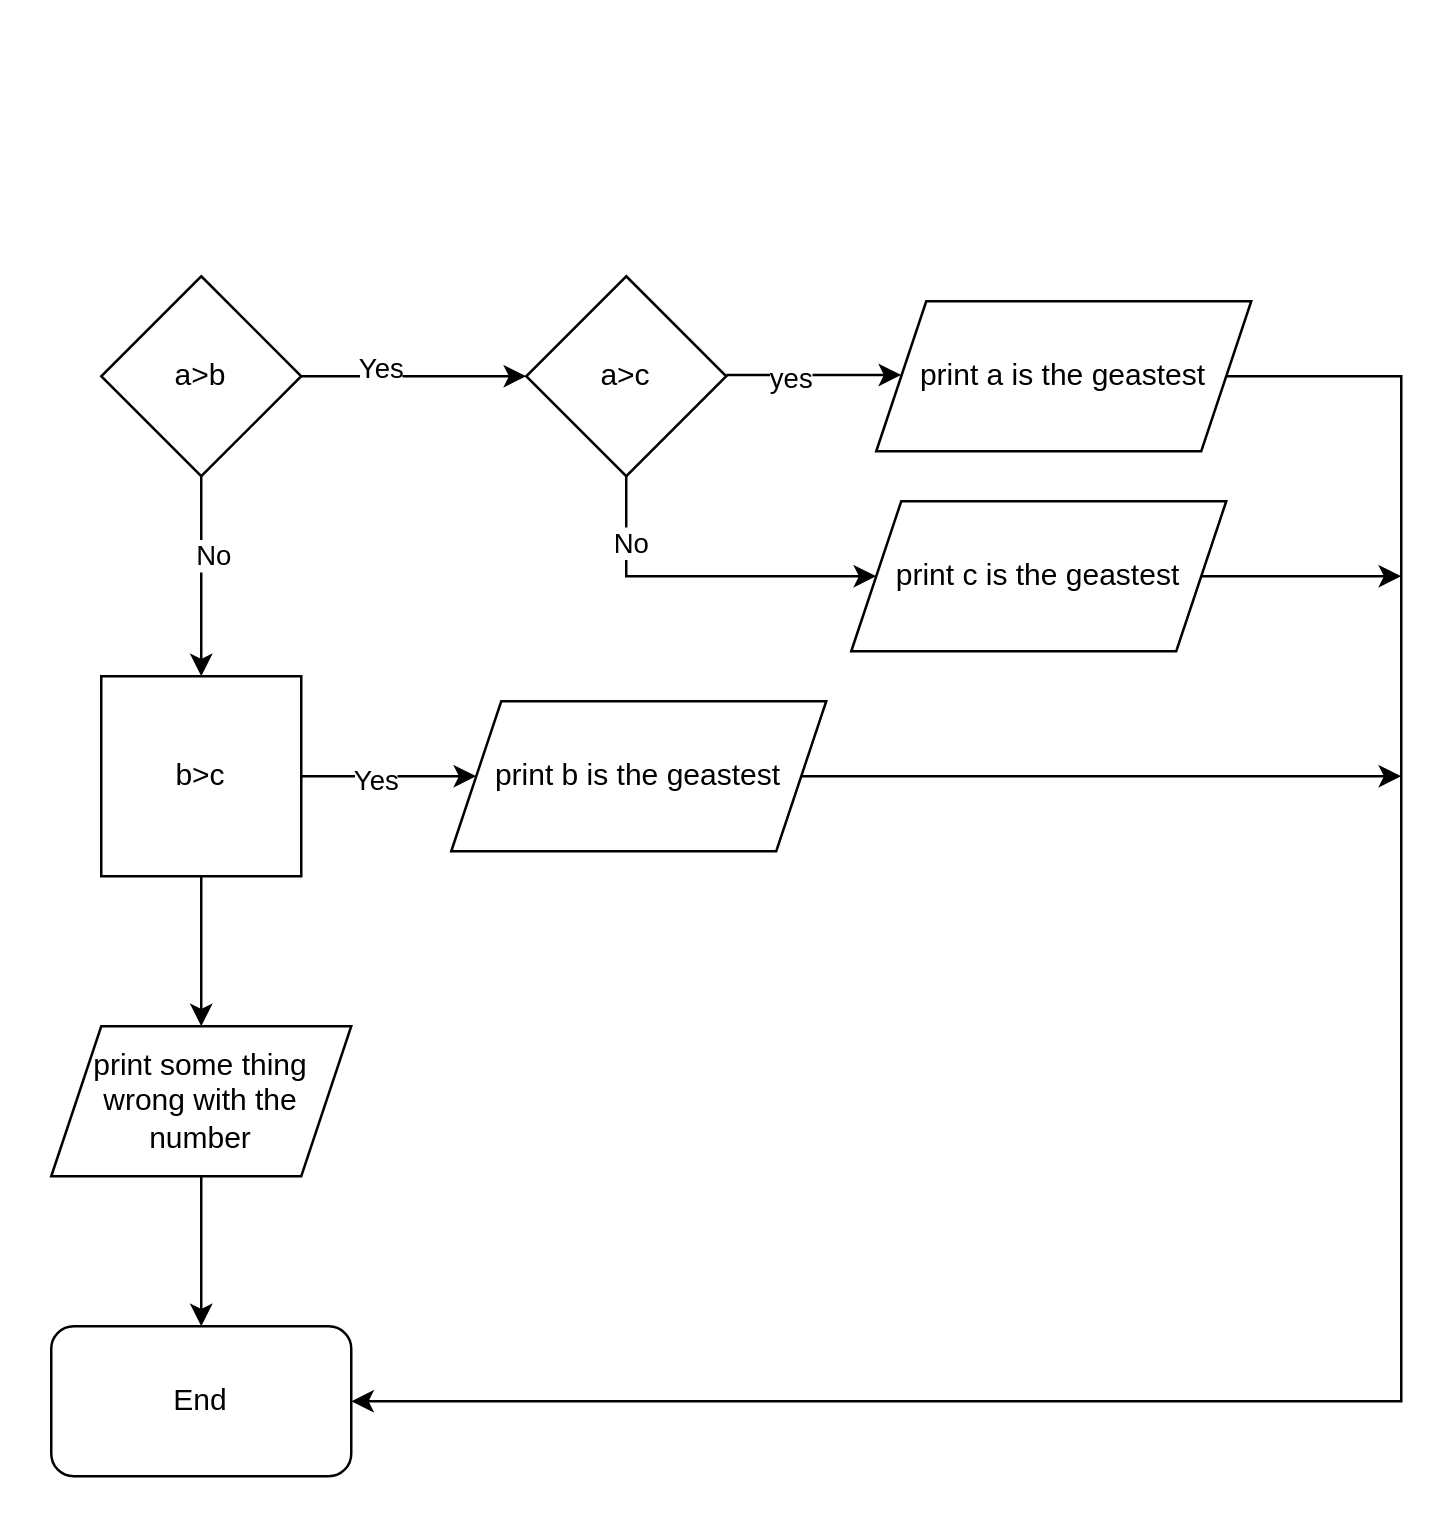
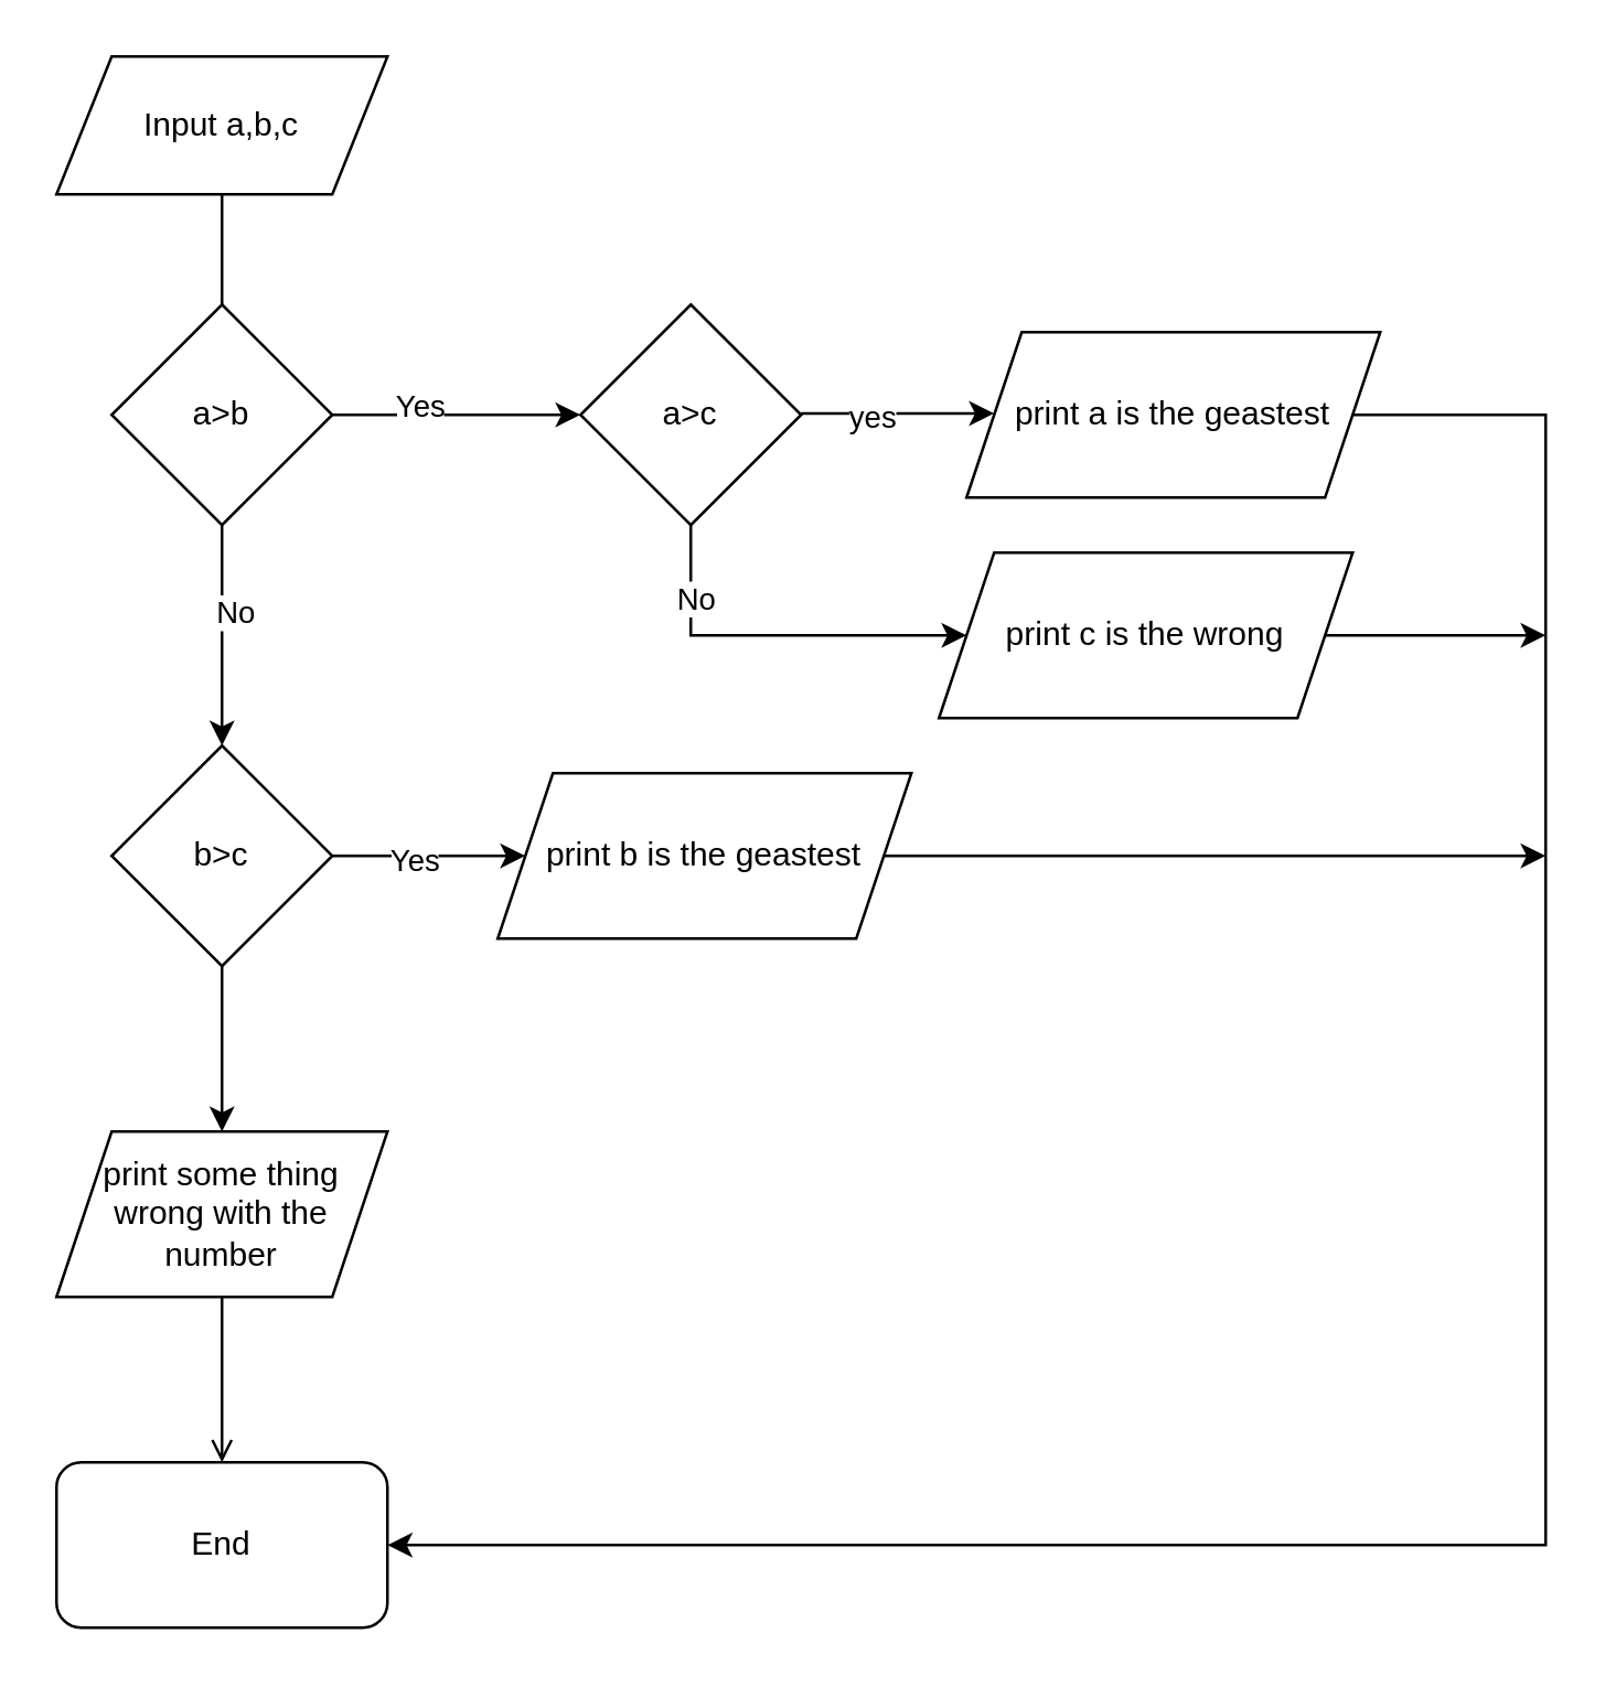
  <mxCell id="0" />
  <mxCell id="1" parent="0" />
+ <mxCell id="2" value="Input a,b,c" style="shape=parallelogram;perimeter=parallelogramPerimeter;whiteSpace=wrap;html=1;fixedSize=1;" parent="1" vertex="1"><mxGeometry x="20" y="20" width="120" height="50" as="geometry" /></mxCell>
  <mxCell id="3" value="" style="edgeStyle=orthogonalEdgeStyle;rounded=0;orthogonalLoop=1;jettySize=auto;html=1;" edge="1" parent="1" source="7"><mxGeometry relative="1" as="geometry"><mxPoint x="210" y="150" as="targetPoint" /></mxGeometry></mxCell>
  <mxCell id="4" value="Yes" style="edgeLabel;html=1;align=center;verticalAlign=middle;resizable=0;points=[];" vertex="1" connectable="0" parent="3"><mxGeometry x="-0.307" y="4" relative="1" as="geometry"><mxPoint as="offset" /></mxGeometry></mxCell>
  <mxCell id="5" value="" style="edgeStyle=orthogonalEdgeStyle;rounded=0;orthogonalLoop=1;jettySize=auto;html=1;" edge="1" parent="1" source="7" target="15"><mxGeometry relative="1" as="geometry" /></mxCell>
  <mxCell id="6" value="No" style="edgeLabel;html=1;align=center;verticalAlign=middle;resizable=0;points=[];" vertex="1" connectable="0" parent="5"><mxGeometry x="-0.225" y="4" relative="1" as="geometry"><mxPoint as="offset" /></mxGeometry></mxCell>
  <mxCell id="7" value="a&amp;gt;b" style="rhombus;whiteSpace=wrap;html=1;" vertex="1" parent="1"><mxGeometry x="40" y="110" width="80" height="80" as="geometry" /></mxCell>
  <mxCell id="8" value="" style="edgeStyle=orthogonalEdgeStyle;rounded=0;orthogonalLoop=1;jettySize=auto;html=1;" edge="1" parent="1"><mxGeometry relative="1" as="geometry"><mxPoint x="290" y="149.5" as="sourcePoint" /><mxPoint x="360" y="149.5" as="targetPoint" /></mxGeometry></mxCell>
  <mxCell id="9" value="yes" style="edgeLabel;html=1;align=center;verticalAlign=middle;resizable=0;points=[];" vertex="1" connectable="0" parent="8"><mxGeometry x="-0.291" y="-1" relative="1" as="geometry"><mxPoint as="offset" /></mxGeometry></mxCell>
  <mxCell id="10" value="a&amp;gt;c" style="rhombus;whiteSpace=wrap;html=1;" vertex="1" parent="1"><mxGeometry x="210" y="110" width="80" height="80" as="geometry" /></mxCell>
+ <mxCell id="11" value="" style="endArrow=none;html=1;rounded=0;entryX=0.5;entryY=1;entryDx=0;entryDy=0;exitX=0.5;exitY=0;exitDx=0;exitDy=0;" edge="1" parent="1" source="7" target="2"><mxGeometry width="50" height="50" relative="1" as="geometry"><mxPoint x="60" y="130" as="sourcePoint" /><mxPoint x="110" y="80" as="targetPoint" /></mxGeometry></mxCell>
  <mxCell id="12" value="" style="edgeStyle=orthogonalEdgeStyle;rounded=0;orthogonalLoop=1;jettySize=auto;html=1;" edge="1" parent="1" source="15" target="16"><mxGeometry relative="1" as="geometry" /></mxCell>
  <mxCell id="13" value="Yes" style="edgeLabel;html=1;align=center;verticalAlign=middle;resizable=0;points=[];" vertex="1" connectable="0" parent="12"><mxGeometry x="-0.177" y="-1" relative="1" as="geometry"><mxPoint as="offset" /></mxGeometry></mxCell>
  <mxCell id="14" value="" style="edgeStyle=orthogonalEdgeStyle;rounded=0;orthogonalLoop=1;jettySize=auto;html=1;" edge="1" parent="1" source="15" target="25"><mxGeometry relative="1" as="geometry" /></mxCell>
- <mxCell id="15" value="b&amp;gt;c" style="whiteSpace=wrap;html=1;rounded=0;" vertex="1" parent="1"><mxGeometry x="40" y="270" width="80" height="80" as="geometry" /></mxCell>
+ <mxCell id="15" value="b&amp;gt;c" style="rhombus;whiteSpace=wrap;html=1;" vertex="1" parent="1"><mxGeometry x="40" y="270" width="80" height="80" as="geometry" /></mxCell>
  <mxCell id="16" value="print b is the geastest" style="shape=parallelogram;perimeter=parallelogramPerimeter;whiteSpace=wrap;html=1;fixedSize=1;" vertex="1" parent="1"><mxGeometry x="180" y="280" width="150" height="60" as="geometry" /></mxCell>
  <mxCell id="17" value="print a is the geastest" style="shape=parallelogram;perimeter=parallelogramPerimeter;whiteSpace=wrap;html=1;fixedSize=1;" vertex="1" parent="1"><mxGeometry x="350" y="120" width="150" height="60" as="geometry" /></mxCell>
- <mxCell id="18" value="print c is the geastest" style="shape=parallelogram;perimeter=parallelogramPerimeter;whiteSpace=wrap;html=1;fixedSize=1;" vertex="1" parent="1"><mxGeometry x="340" y="200" width="150" height="60" as="geometry" /></mxCell>
+ <mxCell id="18" value="print c is the wrong" style="shape=parallelogram;perimeter=parallelogramPerimeter;whiteSpace=wrap;html=1;fixedSize=1;" vertex="1" parent="1"><mxGeometry x="340" y="200" width="150" height="60" as="geometry" /></mxCell>
  <mxCell id="19" value="" style="endArrow=classic;html=1;rounded=0;entryX=0;entryY=0.5;entryDx=0;entryDy=0;exitX=0.5;exitY=1;exitDx=0;exitDy=0;" edge="1" parent="1" source="10" target="18"><mxGeometry width="50" height="50" relative="1" as="geometry"><mxPoint x="60" y="290" as="sourcePoint" /><mxPoint x="110" y="240" as="targetPoint" /><Array as="points"><mxPoint x="250" y="230" /></Array></mxGeometry></mxCell>
  <mxCell id="20" value="No" style="edgeLabel;html=1;align=center;verticalAlign=middle;resizable=0;points=[];" vertex="1" connectable="0" parent="19"><mxGeometry x="-0.626" y="1" relative="1" as="geometry"><mxPoint as="offset" /></mxGeometry></mxCell>
  <mxCell id="21" value="" style="endArrow=classic;html=1;rounded=0;exitX=1;exitY=0.5;exitDx=0;exitDy=0;entryX=1;entryY=0.5;entryDx=0;entryDy=0;" edge="1" parent="1" source="17" target="24"><mxGeometry width="50" height="50" relative="1" as="geometry"><mxPoint x="530" y="170" as="sourcePoint" /><mxPoint x="120" y="420" as="targetPoint" /><Array as="points"><mxPoint x="560" y="150" /><mxPoint x="560" y="560" /></Array></mxGeometry></mxCell>
  <mxCell id="22" value="" style="endArrow=classic;html=1;rounded=0;exitX=1;exitY=0.5;exitDx=0;exitDy=0;" edge="1" parent="1" source="18"><mxGeometry width="50" height="50" relative="1" as="geometry"><mxPoint x="270" y="180" as="sourcePoint" /><mxPoint x="560" y="230" as="targetPoint" /></mxGeometry></mxCell>
  <mxCell id="23" value="" style="endArrow=classic;html=1;rounded=0;exitX=1;exitY=0.5;exitDx=0;exitDy=0;" edge="1" parent="1" source="16"><mxGeometry width="50" height="50" relative="1" as="geometry"><mxPoint x="270" y="180" as="sourcePoint" /><mxPoint x="560" y="310" as="targetPoint" /></mxGeometry></mxCell>
  <mxCell id="24" value="End" style="rounded=1;whiteSpace=wrap;html=1;" vertex="1" parent="1"><mxGeometry x="20" y="530" width="120" height="60" as="geometry" /></mxCell>
  <mxCell id="25" value="print some thing wrong with the number" style="shape=parallelogram;perimeter=parallelogramPerimeter;whiteSpace=wrap;html=1;fixedSize=1;" vertex="1" parent="1"><mxGeometry x="20" y="410" width="120" height="60" as="geometry" /></mxCell>
- <mxCell id="26" value="" style="endArrow=classic;html=1;rounded=0;exitX=0.5;exitY=1;exitDx=0;exitDy=0;entryX=0.5;entryY=0;entryDx=0;entryDy=0;" edge="1" parent="1" source="25" target="24"><mxGeometry width="50" height="50" relative="1" as="geometry"><mxPoint x="270" y="300" as="sourcePoint" /><mxPoint x="320" y="250" as="targetPoint" /></mxGeometry></mxCell>
+ <mxCell id="26" value="" style="endArrow=open;html=1;rounded=0;exitX=0.5;exitY=1;exitDx=0;exitDy=0;entryX=0.5;entryY=0;entryDx=0;entryDy=0;" edge="1" parent="1" source="25" target="24"><mxGeometry width="50" height="50" relative="1" as="geometry"><mxPoint x="270" y="300" as="sourcePoint" /><mxPoint x="320" y="250" as="targetPoint" /></mxGeometry></mxCell>
